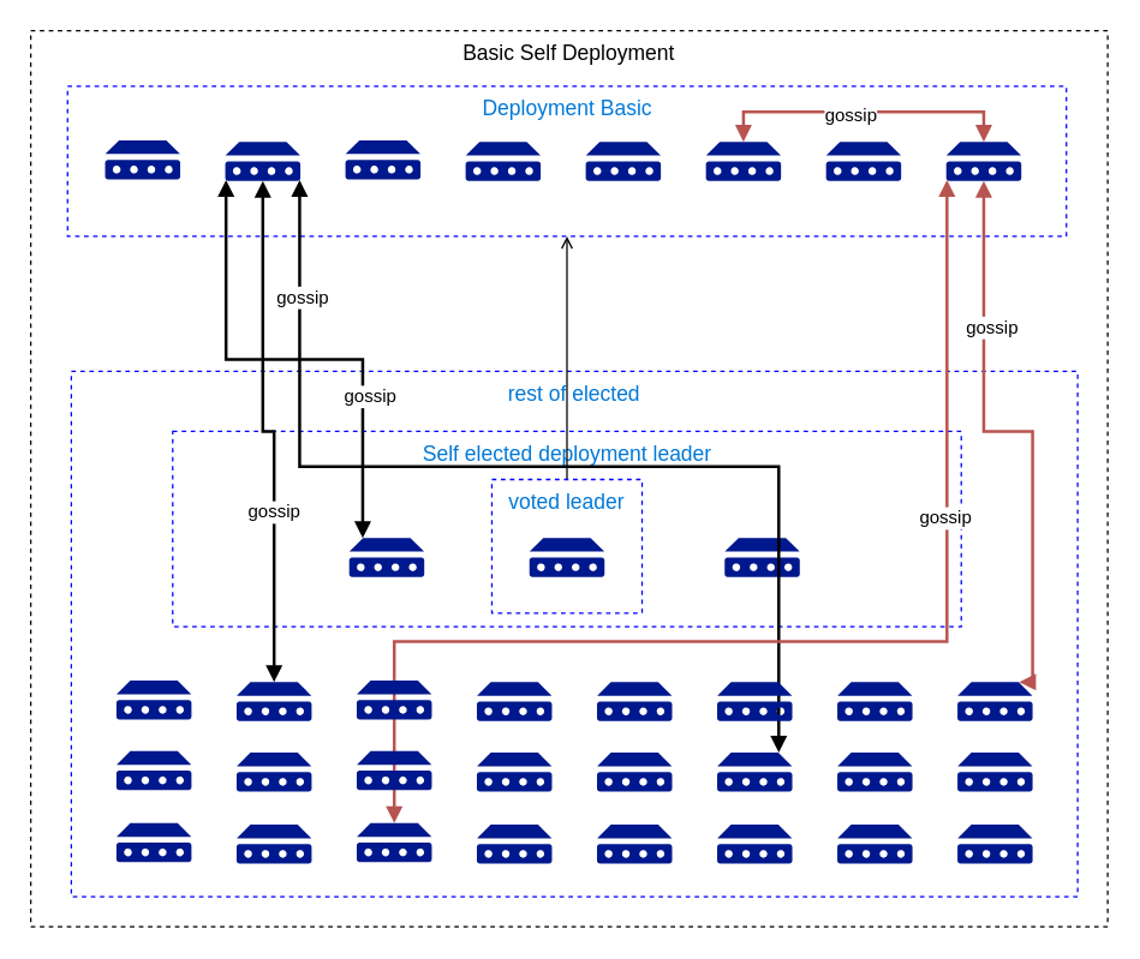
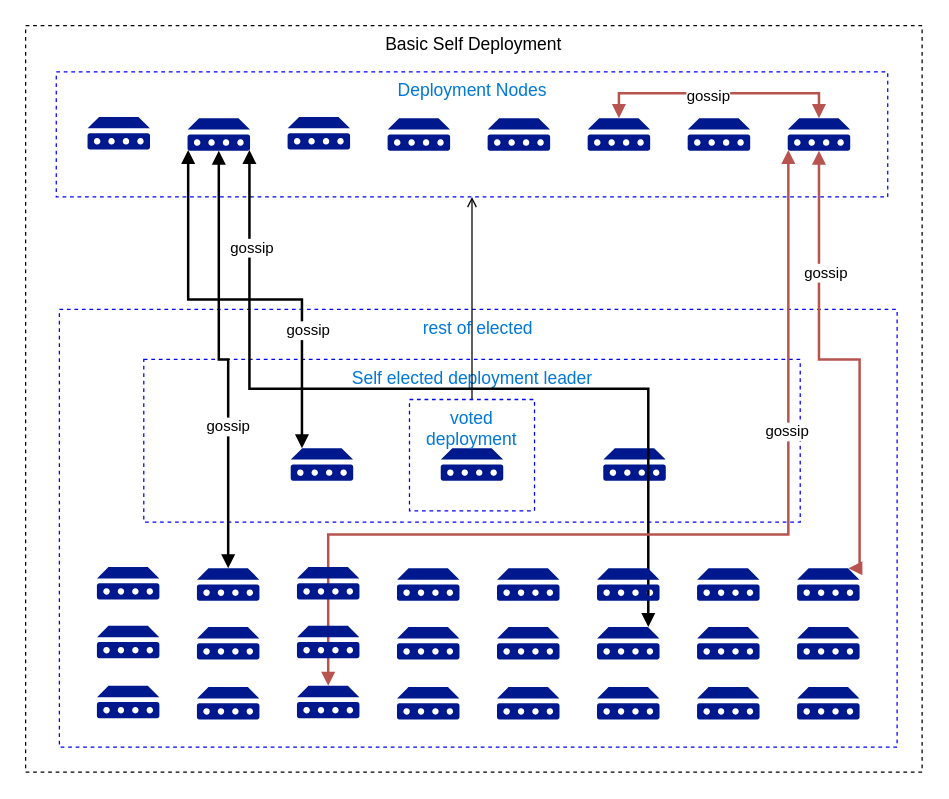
  <mxCell id="0" />
  <mxCell id="1" parent="0" />
  <mxCell id="2" value="Basic Self Deployment" style="shape=rect;dashed=1;fontSize=14;align=center;html=1;verticalAlign=top;whiteSpace=wrap;labelBackgroundColor=none;" vertex="1" parent="1"><mxGeometry x="20" y="20" width="717" height="597" as="geometry" /></mxCell>
  <mxCell id="3" value="rest of elected" style="shape=rect;fillColor=none;strokeColor=#0000FF;dashed=1;fontSize=14;align=center;html=1;verticalAlign=top;fontColor=#0078D7;whiteSpace=wrap;" vertex="1" parent="1"><mxGeometry x="47" y="247" width="670" height="350" as="geometry" /></mxCell>
- <mxCell id="4" value="Deployment Basic" style="shape=rect;fillColor=none;strokeColor=#0000FF;dashed=1;fontSize=14;align=center;html=1;verticalAlign=top;fontColor=#0078D7;whiteSpace=wrap;" vertex="1" parent="1"><mxGeometry x="44.5" y="57" width="665" height="100" as="geometry" /></mxCell>
+ <mxCell id="4" value="Deployment Nodes" style="shape=rect;fillColor=none;strokeColor=#0000FF;dashed=1;fontSize=14;align=center;html=1;verticalAlign=top;fontColor=#0078D7;whiteSpace=wrap;" vertex="1" parent="1"><mxGeometry x="44.5" y="57" width="665" height="100" as="geometry" /></mxCell>
  <mxCell id="5" value="Self elected deployment leader" style="shape=rect;fillColor=none;strokeColor=#0000FF;dashed=1;fontSize=14;align=center;html=1;verticalAlign=top;fontColor=#0078D7;whiteSpace=wrap;" vertex="1" parent="1"><mxGeometry x="114.5" y="287" width="525" height="130" as="geometry" /></mxCell>
  <mxCell id="6" value="" style="pointerEvents=1;shadow=0;dashed=0;html=1;strokeColor=none;labelPosition=center;verticalLabelPosition=bottom;verticalAlign=top;align=center;shape=mxgraph.mscae.enterprise.device;fillColor=#00188D;" vertex="1" parent="1"><mxGeometry x="232" y="358" width="50" height="26" as="geometry" /></mxCell>
  <mxCell id="7" value="" style="pointerEvents=1;shadow=0;dashed=0;html=1;strokeColor=none;labelPosition=center;verticalLabelPosition=bottom;verticalAlign=top;align=center;shape=mxgraph.mscae.enterprise.device;fillColor=#00188D;" vertex="1" parent="1"><mxGeometry x="352" y="358" width="50" height="26" as="geometry" /></mxCell>
  <mxCell id="8" value="" style="pointerEvents=1;shadow=0;dashed=0;html=1;strokeColor=none;labelPosition=center;verticalLabelPosition=bottom;verticalAlign=top;align=center;shape=mxgraph.mscae.enterprise.device;fillColor=#00188D;" vertex="1" parent="1"><mxGeometry x="482" y="358" width="50" height="26" as="geometry" /></mxCell>
  <mxCell id="9" style="edgeStyle=orthogonalEdgeStyle;rounded=0;orthogonalLoop=1;jettySize=auto;html=1;exitX=0.5;exitY=1;exitDx=0;exitDy=0;exitPerimeter=0;entryX=0.5;entryY=0;entryDx=0;entryDy=0;entryPerimeter=0;strokeWidth=2;startArrow=block;startFill=1;endArrow=block;endFill=1;" edge="1" parent="1" source="15" target="31"><mxGeometry relative="1" as="geometry" /></mxCell>
  <mxCell id="10" value="gossip" style="text;html=1;resizable=0;points=[];align=center;verticalAlign=middle;labelBackgroundColor=#ffffff;" vertex="1" connectable="0" parent="9"><mxGeometry x="0.337" y="-1" relative="1" as="geometry"><mxPoint as="offset" /></mxGeometry></mxCell>
  <mxCell id="11" style="edgeStyle=orthogonalEdgeStyle;rounded=0;orthogonalLoop=1;jettySize=auto;html=1;exitX=0.99;exitY=0.98;exitDx=0;exitDy=0;exitPerimeter=0;entryX=0.82;entryY=0;entryDx=0;entryDy=0;entryPerimeter=0;startArrow=block;startFill=1;endArrow=block;endFill=1;strokeWidth=2;" edge="1" parent="1" source="15" target="43"><mxGeometry relative="1" as="geometry" /></mxCell>
  <mxCell id="12" value="gossip" style="text;html=1;resizable=0;points=[];align=center;verticalAlign=middle;labelBackgroundColor=#ffffff;" vertex="1" connectable="0" parent="11"><mxGeometry x="-0.777" y="1" relative="1" as="geometry"><mxPoint as="offset" /></mxGeometry></mxCell>
  <mxCell id="13" style="edgeStyle=orthogonalEdgeStyle;rounded=0;orthogonalLoop=1;jettySize=auto;html=1;exitX=0.01;exitY=0.98;exitDx=0;exitDy=0;exitPerimeter=0;entryX=0.18;entryY=0;entryDx=0;entryDy=0;entryPerimeter=0;startArrow=block;startFill=1;endArrow=block;endFill=1;strokeWidth=2;" edge="1" parent="1" source="15" target="6"><mxGeometry relative="1" as="geometry" /></mxCell>
  <mxCell id="14" value="gossip" style="text;html=1;resizable=0;points=[];align=center;verticalAlign=middle;labelBackgroundColor=#ffffff;" vertex="1" connectable="0" parent="13"><mxGeometry x="0.424" y="4" relative="1" as="geometry"><mxPoint as="offset" /></mxGeometry></mxCell>
  <mxCell id="15" value="" style="pointerEvents=1;shadow=0;dashed=0;html=1;strokeColor=none;labelPosition=center;verticalLabelPosition=bottom;verticalAlign=top;align=center;shape=mxgraph.mscae.enterprise.device;fillColor=#00188D;" vertex="1" parent="1"><mxGeometry x="149.5" y="94" width="50" height="26" as="geometry" /></mxCell>
  <mxCell id="16" value="" style="pointerEvents=1;shadow=0;dashed=0;html=1;strokeColor=none;labelPosition=center;verticalLabelPosition=bottom;verticalAlign=top;align=center;shape=mxgraph.mscae.enterprise.device;fillColor=#00188D;" vertex="1" parent="1"><mxGeometry x="229.5" y="93" width="50" height="26" as="geometry" /></mxCell>
  <mxCell id="17" value="" style="pointerEvents=1;shadow=0;dashed=0;html=1;strokeColor=none;labelPosition=center;verticalLabelPosition=bottom;verticalAlign=top;align=center;shape=mxgraph.mscae.enterprise.device;fillColor=#00188D;" vertex="1" parent="1"><mxGeometry x="309.5" y="94" width="50" height="26" as="geometry" /></mxCell>
  <mxCell id="18" value="" style="pointerEvents=1;shadow=0;dashed=0;html=1;strokeColor=none;labelPosition=center;verticalLabelPosition=bottom;verticalAlign=top;align=center;shape=mxgraph.mscae.enterprise.device;fillColor=#00188D;" vertex="1" parent="1"><mxGeometry x="389.5" y="94" width="50" height="26" as="geometry" /></mxCell>
  <mxCell id="19" value="" style="pointerEvents=1;shadow=0;dashed=0;html=1;strokeColor=none;labelPosition=center;verticalLabelPosition=bottom;verticalAlign=top;align=center;shape=mxgraph.mscae.enterprise.device;fillColor=#00188D;" vertex="1" parent="1"><mxGeometry x="469.5" y="94" width="50" height="26" as="geometry" /></mxCell>
  <mxCell id="20" value="" style="pointerEvents=1;shadow=0;dashed=0;html=1;strokeColor=none;labelPosition=center;verticalLabelPosition=bottom;verticalAlign=top;align=center;shape=mxgraph.mscae.enterprise.device;fillColor=#00188D;" vertex="1" parent="1"><mxGeometry x="549.5" y="94" width="50" height="26" as="geometry" /></mxCell>
  <mxCell id="21" style="edgeStyle=orthogonalEdgeStyle;rounded=0;orthogonalLoop=1;jettySize=auto;html=1;exitX=0.5;exitY=1;exitDx=0;exitDy=0;exitPerimeter=0;entryX=0.82;entryY=0;entryDx=0;entryDy=0;entryPerimeter=0;startArrow=block;startFill=1;endArrow=block;endFill=1;strokeWidth=2;fillColor=#f8cecc;strokeColor=#b85450;" edge="1" parent="1" source="27" target="37"><mxGeometry relative="1" as="geometry"><Array as="points"><mxPoint x="655" y="287" /><mxPoint x="687" y="287" /><mxPoint x="687" y="454" /></Array></mxGeometry></mxCell>
  <mxCell id="22" value="gossip" style="text;html=1;resizable=0;points=[];align=center;verticalAlign=middle;labelBackgroundColor=#ffffff;" vertex="1" connectable="0" parent="21"><mxGeometry x="-0.483" y="5" relative="1" as="geometry"><mxPoint as="offset" /></mxGeometry></mxCell>
  <mxCell id="23" style="edgeStyle=orthogonalEdgeStyle;rounded=0;orthogonalLoop=1;jettySize=auto;html=1;exitX=0.5;exitY=0;exitDx=0;exitDy=0;exitPerimeter=0;entryX=0.5;entryY=0;entryDx=0;entryDy=0;entryPerimeter=0;startArrow=block;startFill=1;endArrow=block;endFill=1;strokeWidth=2;fillColor=#f8cecc;strokeColor=#b85450;" edge="1" parent="1" source="27" target="19"><mxGeometry relative="1" as="geometry" /></mxCell>
  <mxCell id="24" value="gossip" style="text;html=1;resizable=0;points=[];align=center;verticalAlign=middle;labelBackgroundColor=#ffffff;" vertex="1" connectable="0" parent="23"><mxGeometry x="0.09" y="2" relative="1" as="geometry"><mxPoint as="offset" /></mxGeometry></mxCell>
  <mxCell id="25" style="edgeStyle=orthogonalEdgeStyle;rounded=0;orthogonalLoop=1;jettySize=auto;html=1;exitX=0.01;exitY=0.98;exitDx=0;exitDy=0;exitPerimeter=0;entryX=0.5;entryY=0;entryDx=0;entryDy=0;entryPerimeter=0;startArrow=block;startFill=1;endArrow=block;endFill=1;strokeWidth=2;fillColor=#f8cecc;strokeColor=#b85450;" edge="1" parent="1" source="27" target="48"><mxGeometry relative="1" as="geometry"><Array as="points"><mxPoint x="630" y="427" /><mxPoint x="262" y="427" /></Array></mxGeometry></mxCell>
  <mxCell id="26" value="gossip" style="text;html=1;resizable=0;points=[];align=center;verticalAlign=middle;labelBackgroundColor=#ffffff;" vertex="1" connectable="0" parent="25"><mxGeometry x="-0.435" y="-2" relative="1" as="geometry"><mxPoint as="offset" /></mxGeometry></mxCell>
  <mxCell id="27" value="" style="pointerEvents=1;shadow=0;dashed=0;html=1;strokeColor=none;labelPosition=center;verticalLabelPosition=bottom;verticalAlign=top;align=center;shape=mxgraph.mscae.enterprise.device;fillColor=#00188D;" vertex="1" parent="1"><mxGeometry x="629.5" y="94" width="50" height="26" as="geometry" /></mxCell>
  <mxCell id="28" value="" style="pointerEvents=1;shadow=0;dashed=0;html=1;strokeColor=none;labelPosition=center;verticalLabelPosition=bottom;verticalAlign=top;align=center;shape=mxgraph.mscae.enterprise.device;fillColor=#00188D;" vertex="1" parent="1"><mxGeometry x="69.5" y="93" width="50" height="26" as="geometry" /></mxCell>
  <mxCell id="29" style="edgeStyle=orthogonalEdgeStyle;rounded=0;orthogonalLoop=1;jettySize=auto;html=1;exitX=0.5;exitY=0;exitDx=0;exitDy=0;entryX=0.5;entryY=1;entryDx=0;entryDy=0;endArrow=open;" edge="1" parent="1" source="30" target="4"><mxGeometry relative="1" as="geometry" /></mxCell>
- <mxCell id="30" value="voted leader" style="shape=rect;fillColor=none;strokeColor=#0000FF;dashed=1;fontSize=14;align=center;html=1;verticalAlign=top;fontColor=#0078D7;whiteSpace=wrap;" vertex="1" parent="1"><mxGeometry x="327" y="319" width="100" height="89" as="geometry" /></mxCell>
+ <mxCell id="30" value="voted deployment" style="shape=rect;fillColor=none;strokeColor=#0000FF;dashed=1;fontSize=14;align=center;html=1;verticalAlign=top;fontColor=#0078D7;whiteSpace=wrap;" vertex="1" parent="1"><mxGeometry x="327" y="319" width="100" height="89" as="geometry" /></mxCell>
  <mxCell id="31" value="" style="pointerEvents=1;shadow=0;dashed=0;html=1;strokeColor=none;labelPosition=center;verticalLabelPosition=bottom;verticalAlign=top;align=center;shape=mxgraph.mscae.enterprise.device;fillColor=#00188D;" vertex="1" parent="1"><mxGeometry x="157" y="454" width="50" height="26" as="geometry" /></mxCell>
  <mxCell id="32" value="" style="pointerEvents=1;shadow=0;dashed=0;html=1;strokeColor=none;labelPosition=center;verticalLabelPosition=bottom;verticalAlign=top;align=center;shape=mxgraph.mscae.enterprise.device;fillColor=#00188D;" vertex="1" parent="1"><mxGeometry x="237" y="453" width="50" height="26" as="geometry" /></mxCell>
  <mxCell id="33" value="" style="pointerEvents=1;shadow=0;dashed=0;html=1;strokeColor=none;labelPosition=center;verticalLabelPosition=bottom;verticalAlign=top;align=center;shape=mxgraph.mscae.enterprise.device;fillColor=#00188D;" vertex="1" parent="1"><mxGeometry x="317" y="454" width="50" height="26" as="geometry" /></mxCell>
  <mxCell id="34" value="" style="pointerEvents=1;shadow=0;dashed=0;html=1;strokeColor=none;labelPosition=center;verticalLabelPosition=bottom;verticalAlign=top;align=center;shape=mxgraph.mscae.enterprise.device;fillColor=#00188D;" vertex="1" parent="1"><mxGeometry x="397" y="454" width="50" height="26" as="geometry" /></mxCell>
  <mxCell id="35" value="" style="pointerEvents=1;shadow=0;dashed=0;html=1;strokeColor=none;labelPosition=center;verticalLabelPosition=bottom;verticalAlign=top;align=center;shape=mxgraph.mscae.enterprise.device;fillColor=#00188D;" vertex="1" parent="1"><mxGeometry x="477" y="454" width="50" height="26" as="geometry" /></mxCell>
  <mxCell id="36" value="" style="pointerEvents=1;shadow=0;dashed=0;html=1;strokeColor=none;labelPosition=center;verticalLabelPosition=bottom;verticalAlign=top;align=center;shape=mxgraph.mscae.enterprise.device;fillColor=#00188D;" vertex="1" parent="1"><mxGeometry x="557" y="454" width="50" height="26" as="geometry" /></mxCell>
  <mxCell id="37" value="" style="pointerEvents=1;shadow=0;dashed=0;html=1;strokeColor=none;labelPosition=center;verticalLabelPosition=bottom;verticalAlign=top;align=center;shape=mxgraph.mscae.enterprise.device;fillColor=#00188D;" vertex="1" parent="1"><mxGeometry x="637" y="454" width="50" height="26" as="geometry" /></mxCell>
  <mxCell id="38" value="" style="pointerEvents=1;shadow=0;dashed=0;html=1;strokeColor=none;labelPosition=center;verticalLabelPosition=bottom;verticalAlign=top;align=center;shape=mxgraph.mscae.enterprise.device;fillColor=#00188D;" vertex="1" parent="1"><mxGeometry x="77" y="453" width="50" height="26" as="geometry" /></mxCell>
  <mxCell id="39" value="" style="pointerEvents=1;shadow=0;dashed=0;html=1;strokeColor=none;labelPosition=center;verticalLabelPosition=bottom;verticalAlign=top;align=center;shape=mxgraph.mscae.enterprise.device;fillColor=#00188D;" vertex="1" parent="1"><mxGeometry x="157" y="501" width="50" height="26" as="geometry" /></mxCell>
  <mxCell id="40" value="" style="pointerEvents=1;shadow=0;dashed=0;html=1;strokeColor=none;labelPosition=center;verticalLabelPosition=bottom;verticalAlign=top;align=center;shape=mxgraph.mscae.enterprise.device;fillColor=#00188D;" vertex="1" parent="1"><mxGeometry x="237" y="500" width="50" height="26" as="geometry" /></mxCell>
  <mxCell id="41" value="" style="pointerEvents=1;shadow=0;dashed=0;html=1;strokeColor=none;labelPosition=center;verticalLabelPosition=bottom;verticalAlign=top;align=center;shape=mxgraph.mscae.enterprise.device;fillColor=#00188D;" vertex="1" parent="1"><mxGeometry x="317" y="501" width="50" height="26" as="geometry" /></mxCell>
  <mxCell id="42" value="" style="pointerEvents=1;shadow=0;dashed=0;html=1;strokeColor=none;labelPosition=center;verticalLabelPosition=bottom;verticalAlign=top;align=center;shape=mxgraph.mscae.enterprise.device;fillColor=#00188D;" vertex="1" parent="1"><mxGeometry x="397" y="501" width="50" height="26" as="geometry" /></mxCell>
  <mxCell id="43" value="" style="pointerEvents=1;shadow=0;dashed=0;html=1;strokeColor=none;labelPosition=center;verticalLabelPosition=bottom;verticalAlign=top;align=center;shape=mxgraph.mscae.enterprise.device;fillColor=#00188D;" vertex="1" parent="1"><mxGeometry x="477" y="501" width="50" height="26" as="geometry" /></mxCell>
  <mxCell id="44" value="" style="pointerEvents=1;shadow=0;dashed=0;html=1;strokeColor=none;labelPosition=center;verticalLabelPosition=bottom;verticalAlign=top;align=center;shape=mxgraph.mscae.enterprise.device;fillColor=#00188D;" vertex="1" parent="1"><mxGeometry x="557" y="501" width="50" height="26" as="geometry" /></mxCell>
  <mxCell id="45" value="" style="pointerEvents=1;shadow=0;dashed=0;html=1;strokeColor=none;labelPosition=center;verticalLabelPosition=bottom;verticalAlign=top;align=center;shape=mxgraph.mscae.enterprise.device;fillColor=#00188D;" vertex="1" parent="1"><mxGeometry x="637" y="501" width="50" height="26" as="geometry" /></mxCell>
  <mxCell id="46" value="" style="pointerEvents=1;shadow=0;dashed=0;html=1;strokeColor=none;labelPosition=center;verticalLabelPosition=bottom;verticalAlign=top;align=center;shape=mxgraph.mscae.enterprise.device;fillColor=#00188D;" vertex="1" parent="1"><mxGeometry x="77" y="500" width="50" height="26" as="geometry" /></mxCell>
  <mxCell id="47" value="" style="pointerEvents=1;shadow=0;dashed=0;html=1;strokeColor=none;labelPosition=center;verticalLabelPosition=bottom;verticalAlign=top;align=center;shape=mxgraph.mscae.enterprise.device;fillColor=#00188D;" vertex="1" parent="1"><mxGeometry x="157" y="549" width="50" height="26" as="geometry" /></mxCell>
  <mxCell id="48" value="" style="pointerEvents=1;shadow=0;dashed=0;html=1;strokeColor=none;labelPosition=center;verticalLabelPosition=bottom;verticalAlign=top;align=center;shape=mxgraph.mscae.enterprise.device;fillColor=#00188D;" vertex="1" parent="1"><mxGeometry x="237" y="548" width="50" height="26" as="geometry" /></mxCell>
  <mxCell id="49" value="" style="pointerEvents=1;shadow=0;dashed=0;html=1;strokeColor=none;labelPosition=center;verticalLabelPosition=bottom;verticalAlign=top;align=center;shape=mxgraph.mscae.enterprise.device;fillColor=#00188D;" vertex="1" parent="1"><mxGeometry x="317" y="549" width="50" height="26" as="geometry" /></mxCell>
  <mxCell id="50" value="" style="pointerEvents=1;shadow=0;dashed=0;html=1;strokeColor=none;labelPosition=center;verticalLabelPosition=bottom;verticalAlign=top;align=center;shape=mxgraph.mscae.enterprise.device;fillColor=#00188D;" vertex="1" parent="1"><mxGeometry x="397" y="549" width="50" height="26" as="geometry" /></mxCell>
  <mxCell id="51" value="" style="pointerEvents=1;shadow=0;dashed=0;html=1;strokeColor=none;labelPosition=center;verticalLabelPosition=bottom;verticalAlign=top;align=center;shape=mxgraph.mscae.enterprise.device;fillColor=#00188D;" vertex="1" parent="1"><mxGeometry x="477" y="549" width="50" height="26" as="geometry" /></mxCell>
  <mxCell id="52" value="" style="pointerEvents=1;shadow=0;dashed=0;html=1;strokeColor=none;labelPosition=center;verticalLabelPosition=bottom;verticalAlign=top;align=center;shape=mxgraph.mscae.enterprise.device;fillColor=#00188D;" vertex="1" parent="1"><mxGeometry x="557" y="549" width="50" height="26" as="geometry" /></mxCell>
  <mxCell id="53" value="" style="pointerEvents=1;shadow=0;dashed=0;html=1;strokeColor=none;labelPosition=center;verticalLabelPosition=bottom;verticalAlign=top;align=center;shape=mxgraph.mscae.enterprise.device;fillColor=#00188D;" vertex="1" parent="1"><mxGeometry x="637" y="549" width="50" height="26" as="geometry" /></mxCell>
  <mxCell id="54" value="" style="pointerEvents=1;shadow=0;dashed=0;html=1;strokeColor=none;labelPosition=center;verticalLabelPosition=bottom;verticalAlign=top;align=center;shape=mxgraph.mscae.enterprise.device;fillColor=#00188D;" vertex="1" parent="1"><mxGeometry x="77" y="548" width="50" height="26" as="geometry" /></mxCell>
